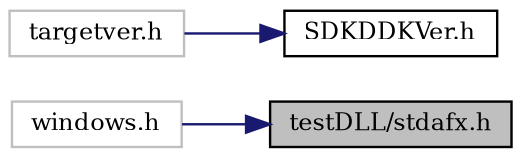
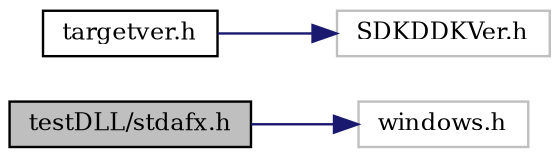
  digraph {
    fontname="DejaVu Serif"
    rankdir=LR
    node [color=black fontname="DejaVu Serif" fontsize=10 shape=record]
    edge [color=midnightblue fontname="DejaVu Serif" fontsize=10 labelfontname=FreeSans labelfontsize=10 style=solid]
    n1 [fillcolor=grey75 fontcolor=black height=0.2 label="testDLL/stdafx.h" style=filled width=0.4]
    n2 [color=grey75 height=0.2 label="windows.h" width=0.4]
-   n3 [color=grey75 height=0.2 label="targetver.h" width=0.4]
-   n4 [height=0.2 label="SDKDDKVer.h" width=0.4]
-   n2 -> n1
+   n3 [height=0.2 label="targetver.h" width=0.4]
+   n4 [color=grey75 height=0.2 label="SDKDDKVer.h" width=0.4]
+   n1 -> n2
    n3 -> n4
  }
